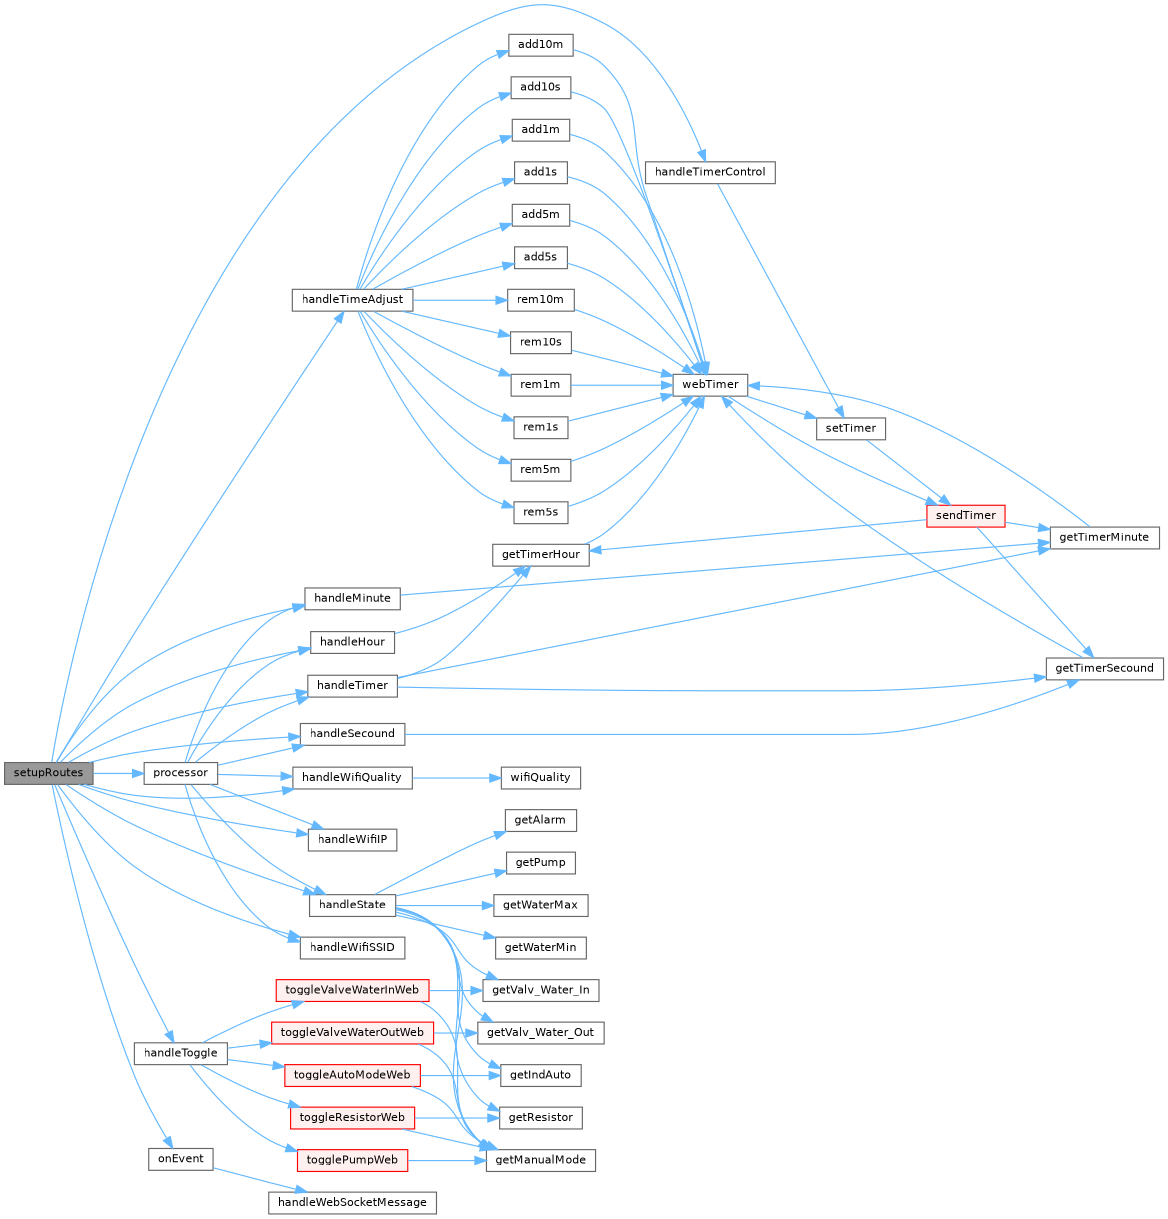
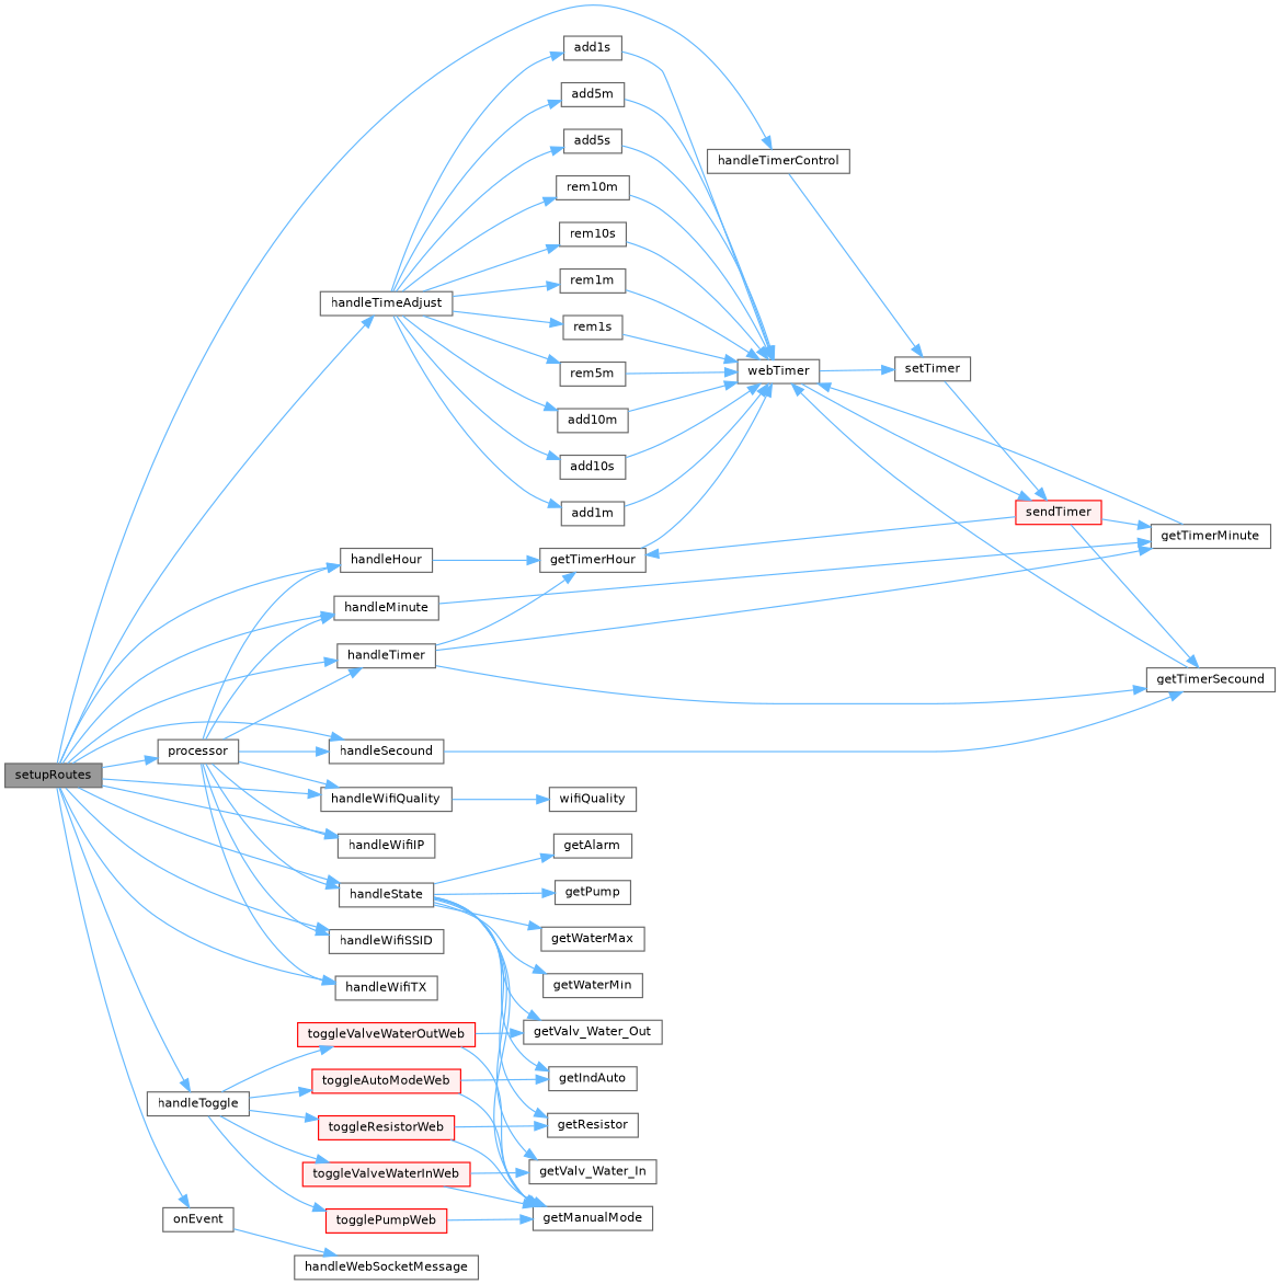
  digraph {
    rankdir=LR
    node [color=grey40 fillcolor=white fontname=Helvetica fontsize=10 shape=box style=filled]
    edge [color=steelblue1 fontname=Helvetica fontsize=10 labelfontname=Helvetica labelfontsize=10 style=solid]
    n1 [color=gray40 fillcolor=grey60 fontcolor=black height=0.2 label=setupRoutes width=0.4]
    n2 [height=0.2 label=handleHour width=0.4]
    n3 [height=0.2 label=handleMinute width=0.4]
    n4 [height=0.2 label=handleSecound width=0.4]
    n5 [height=0.2 label=handleState width=0.4]
    n6 [height=0.2 label=handleTimeAdjust width=0.4]
    n7 [height=0.2 label=handleTimer width=0.4]
    n8 [height=0.2 label=handleTimerControl width=0.4]
    n9 [height=0.2 label=handleToggle width=0.4]
    n10 [height=0.2 label=handleWifiIP width=0.4]
    n11 [height=0.2 label=handleWifiQuality width=0.4]
    n12 [height=0.2 label=handleWifiSSID width=0.4]
+   n13 [height=0.2 label=handleWifiTX width=0.4]
    n14 [height=0.2 label=onEvent width=0.4]
    n15 [height=0.2 label=processor width=0.4]
    n16 [height=0.2 label=getTimerHour width=0.4]
    n17 [height=0.2 label=getTimerMinute width=0.4]
    n18 [height=0.2 label=getTimerSecound width=0.4]
    n19 [height=0.2 label=getAlarm width=0.4]
    n20 [height=0.2 label=getIndAuto width=0.4]
    n21 [height=0.2 label=getManualMode width=0.4]
    n22 [height=0.2 label=getPump width=0.4]
    n23 [height=0.2 label=getResistor width=0.4]
    n24 [height=0.2 label=getValv_Water_In width=0.4]
    n25 [height=0.2 label=getValv_Water_Out width=0.4]
    n26 [height=0.2 label=getWaterMax width=0.4]
    n27 [height=0.2 label=getWaterMin width=0.4]
    n28 [height=0.2 label=add10m width=0.4]
    n29 [height=0.2 label=add10s width=0.4]
    n30 [height=0.2 label=add1m width=0.4]
    n31 [height=0.2 label=add1s width=0.4]
    n32 [height=0.2 label=add5m width=0.4]
    n33 [height=0.2 label=add5s width=0.4]
    n34 [height=0.2 label=rem10m width=0.4]
    n35 [height=0.2 label=rem10s width=0.4]
    n36 [height=0.2 label=rem1m width=0.4]
    n37 [height=0.2 label=rem1s width=0.4]
    n38 [height=0.2 label=rem5m width=0.4]
-   n39 [height=0.2 label=rem5s width=0.4]
    n40 [height=0.2 label=setTimer width=0.4]
    n41 [color=red fillcolor="#FFF0F0" height=0.2 label=toggleAutoModeWeb width=0.4]
    n42 [color=red fillcolor="#FFF0F0" height=0.2 label=togglePumpWeb width=0.4]
    n43 [color=red fillcolor="#FFF0F0" height=0.2 label=toggleResistorWeb width=0.4]
    n44 [color=red fillcolor="#FFF0F0" height=0.2 label=toggleValveWaterInWeb width=0.4]
    n45 [color=red fillcolor="#FFF0F0" height=0.2 label=toggleValveWaterOutWeb width=0.4]
    n46 [height=0.2 label=wifiQuality width=0.4]
    n47 [height=0.2 label=handleWebSocketMessage width=0.4]
    n48 [height=0.2 label=webTimer width=0.4]
    n49 [color=red fillcolor="#FFF0F0" height=0.2 label=sendTimer width=0.4]
    n1 -> n2
    n1 -> n3
    n1 -> n4
    n1 -> n5
    n1 -> n6
    n1 -> n7
    n1 -> n8
    n1 -> n9
    n1 -> n10
    n1 -> n11
    n1 -> n12
+   n1 -> n13
    n1 -> n14
    n1 -> n15
    n2 -> n16
    n3 -> n17
    n4 -> n18
    n5 -> n19
    n5 -> n20
    n5 -> n21
    n5 -> n22
    n5 -> n23
    n5 -> n24
    n5 -> n25
    n5 -> n26
    n5 -> n27
    n6 -> n28
    n6 -> n29
    n6 -> n30
    n6 -> n31
    n6 -> n32
    n6 -> n33
    n6 -> n34
    n6 -> n35
    n6 -> n36
    n6 -> n37
    n6 -> n38
-   n6 -> n39
    n7 -> n16
    n7 -> n17
    n7 -> n18
    n8 -> n40
    n9 -> n41
    n9 -> n42
    n9 -> n43
    n9 -> n44
    n9 -> n45
    n11 -> n46
    n14 -> n47
    n15 -> n2
    n15 -> n3
    n15 -> n4
    n15 -> n5
    n15 -> n7
    n15 -> n10
    n15 -> n11
    n15 -> n12
+   n15 -> n13
    n16 -> n48
    n17 -> n48
    n18 -> n48
    n28 -> n48
    n29 -> n48
    n30 -> n48
    n31 -> n48
    n32 -> n48
    n33 -> n48
    n34 -> n48
    n35 -> n48
    n36 -> n48
    n37 -> n48
    n38 -> n48
-   n39 -> n48
    n40 -> n49
    n41 -> n20
    n41 -> n21
    n42 -> n21
    n43 -> n21
    n43 -> n23
    n44 -> n21
    n44 -> n24
    n45 -> n21
    n45 -> n25
    n48 -> n40
    n48 -> n49
    n49 -> n16
    n49 -> n17
    n49 -> n18
  }
